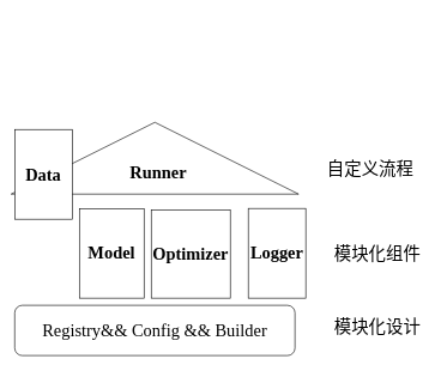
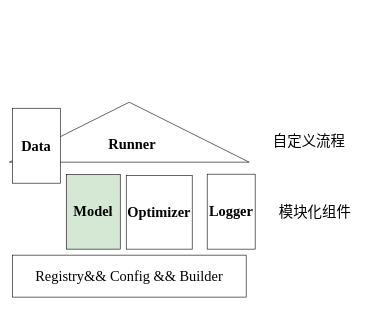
  <mxCell id="0" />
  <mxCell id="1" parent="0" />
  <mxCell id="2" value="" style="triangle;whiteSpace=wrap;html=1;rotation=-90;align=center;" vertex="1" parent="1"><mxGeometry x="165" y="20" width="100" height="400" as="geometry" /></mxCell>
  <mxCell id="3" value="&lt;b&gt;&lt;font face=&quot;Times New Roman&quot; style=&quot;font-size: 24px;&quot;&gt;Data&lt;/font&gt;&lt;/b&gt;" style="rounded=0;whiteSpace=wrap;html=1;" vertex="1" parent="1"><mxGeometry x="20" y="180" width="80" height="125" as="geometry" /></mxCell>
- <mxCell id="4" value="&lt;font face=&quot;Times New Roman&quot; style=&quot;font-size: 24px;&quot;&gt;&lt;b&gt;Model&lt;/b&gt;&lt;/font&gt;" style="rounded=0;whiteSpace=wrap;html=1;" vertex="1" parent="1"><mxGeometry x="110" y="290.5" width="90" height="124.5" as="geometry" /></mxCell>
+ <mxCell id="4" value="&lt;font face=&quot;Times New Roman&quot; style=&quot;font-size: 24px;&quot;&gt;&lt;b&gt;Model&lt;/b&gt;&lt;/font&gt;" style="rounded=0;whiteSpace=wrap;html=1;fillColor=#d5e8d4;" vertex="1" parent="1"><mxGeometry x="110" y="290.5" width="90" height="124.5" as="geometry" /></mxCell>
  <mxCell id="5" value="&lt;font style=&quot;font-size: 24px;&quot; face=&quot;Times New Roman&quot;&gt;&lt;b&gt;Optimizer&lt;/b&gt;&lt;/font&gt;" style="rounded=0;whiteSpace=wrap;html=1;" vertex="1" parent="1"><mxGeometry x="210" y="292.5" width="110" height="122.5" as="geometry" /></mxCell>
- <mxCell id="6" value="&lt;font face=&quot;Times New Roman&quot; style=&quot;font-size: 24px;&quot;&gt;Registry&amp;amp;&amp;amp; Config &amp;amp;&amp;amp; Builder&lt;/font&gt;" style="whiteSpace=wrap;html=1;rounded=1;" vertex="1" parent="1"><mxGeometry x="20" y="425" width="390" height="70" as="geometry" /></mxCell>
+ <mxCell id="6" value="&lt;font face=&quot;Times New Roman&quot; style=&quot;font-size: 24px;&quot;&gt;Registry&amp;amp;&amp;amp; Config &amp;amp;&amp;amp; Builder&lt;/font&gt;" style="rounded=0;whiteSpace=wrap;html=1;" vertex="1" parent="1"><mxGeometry x="20" y="425" width="390" height="70" as="geometry" /></mxCell>
  <mxCell id="7" value="&lt;b&gt;&lt;font face=&quot;Times New Roman&quot;&gt;Runner&lt;/font&gt;&lt;/b&gt;" style="text;html=1;strokeColor=none;fillColor=none;align=center;verticalAlign=middle;whiteSpace=wrap;rounded=0;fontSize=24;" vertex="1" parent="1"><mxGeometry x="160" y="215" width="120" height="50" as="geometry" /></mxCell>
  <mxCell id="8" value="&lt;font face=&quot;Times New Roman&quot;&gt;&lt;span style=&quot;font-size: 24px;&quot;&gt;&lt;b&gt;Logger&lt;/b&gt;&lt;/span&gt;&lt;/font&gt;" style="rounded=0;whiteSpace=wrap;html=1;" vertex="1" parent="1"><mxGeometry x="345" y="290" width="80" height="125" as="geometry" /></mxCell>
  <mxCell id="9" value="自定义流程" style="text;html=1;strokeColor=none;fillColor=none;align=center;verticalAlign=middle;whiteSpace=wrap;rounded=0;fontFamily=Times New Roman;fontSize=24;" vertex="1" parent="1"><mxGeometry x="440" y="205" width="150" height="60" as="geometry" /></mxCell>
  <mxCell id="10" value="模块化组件" style="text;html=1;strokeColor=none;fillColor=none;align=center;verticalAlign=middle;whiteSpace=wrap;rounded=0;fontFamily=Times New Roman;fontSize=24;" vertex="1" parent="1"><mxGeometry x="450" y="323.75" width="150" height="60" as="geometry" /></mxCell>
- <mxCell id="11" value="模块化设计" style="text;html=1;strokeColor=none;fillColor=none;align=center;verticalAlign=middle;whiteSpace=wrap;rounded=0;fontFamily=Times New Roman;fontSize=24;" vertex="1" parent="1"><mxGeometry x="450" y="425" width="150" height="60" as="geometry" /></mxCell>
